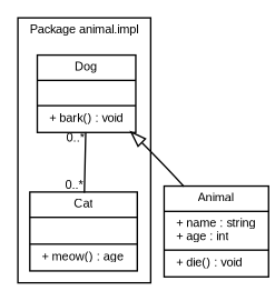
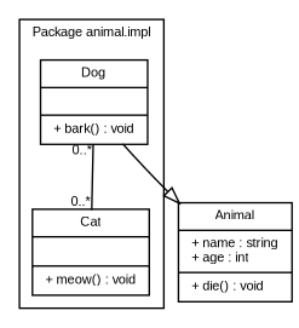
  digraph {
    fontname=Arial
    fontsize=8
    node [fontname=Arial fontsize=8 shape=record]
    edge [fontname=Arial fontsize=8]
    n1 [label="{Dog||+ bark() : void\l}"]
-   n2 [label="{Cat||+ meow() : age\l}"]
+   n2 [label="{Cat||+ meow() : void\l}"]
    n3 [label="{Animal|+ name : string\l+ age : int\l|+ die() : void\l}"]
    subgraph cluster_1 {
      label="Package animal.impl"
      n1
      n2
    }
    n1 -> n2 [arrowhead=none headlabel="0..*" taillabel="0..*"]
-   n3 -> n1 [arrowhead=empty]
+   n1 -> n3 [arrowhead=empty]
  }
